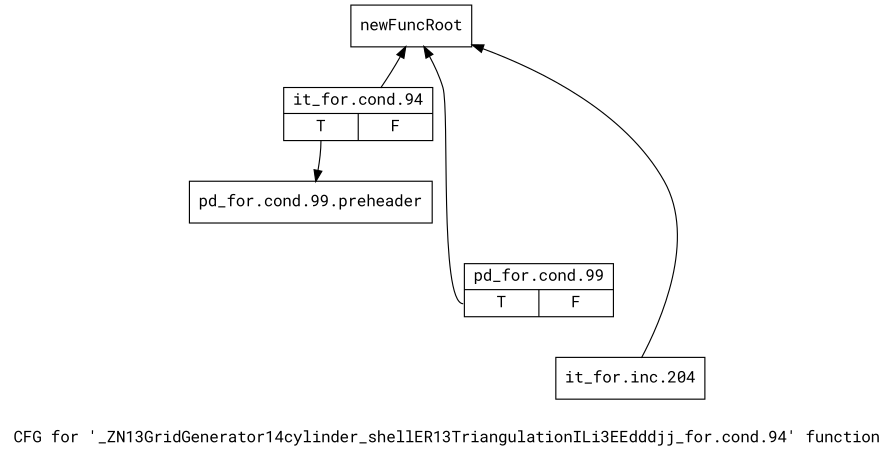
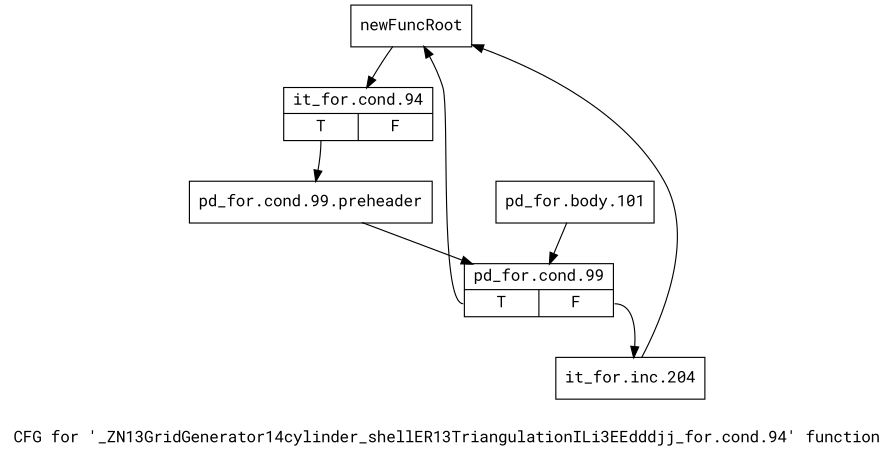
  digraph {
    fontname="Roboto Mono"
    label="CFG for '_ZN13GridGenerator14cylinder_shellER13TriangulationILi3EEdddjj_for.cond.94' function"
    node [fontname="Roboto Mono" shape=record]
    edge [fontname="Roboto Mono"]
    n1 [label="{newFuncRoot}"]
    n2 [label="{it_for.cond.94|{<s0>T|<s1>F}}"]
    n3 [label="{pd_for.cond.99.preheader}"]
    n4 [label="{pd_for.cond.99|{<s0>T|<s1>F}}"]
    n5 [label="{it_for.inc.204}"]
-   n2 -> n1
+   n6 [label="{pd_for.body.101}"]
+   n1 -> n2
    n2 -> n3 [tailport=s0]
+   n3 -> n4
    n4 -> n1 [tailport=s0]
+   n4 -> n5 [tailport=s1]
    n5 -> n1
+   n6 -> n4
  }
